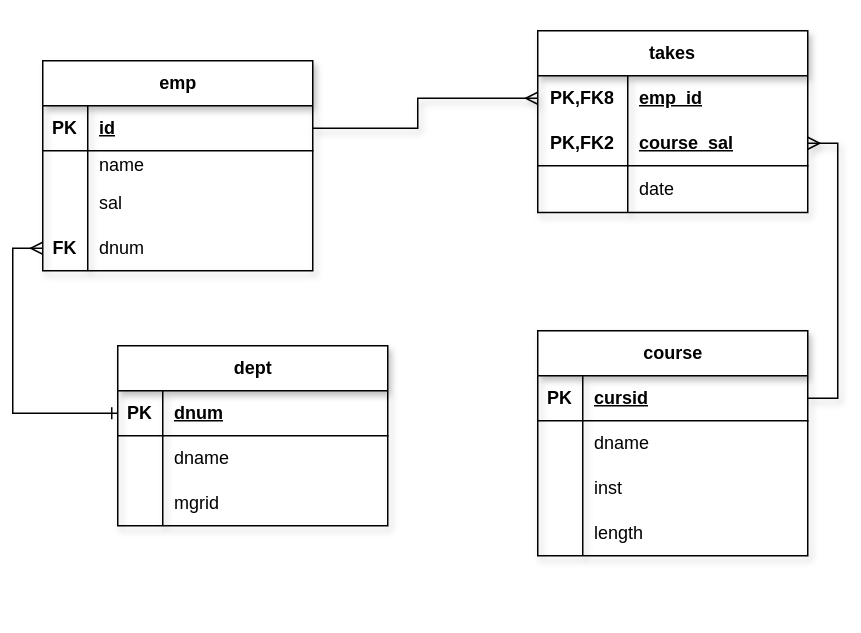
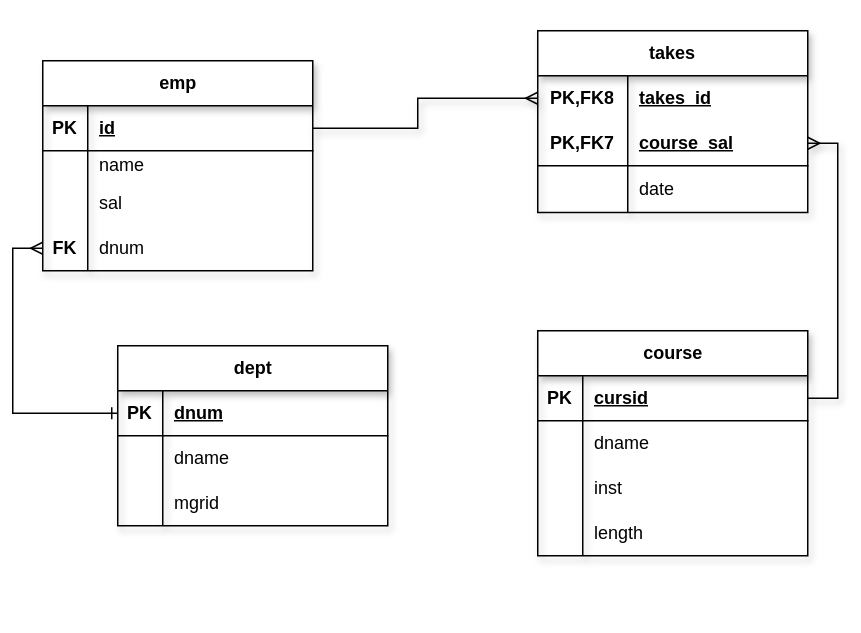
  <mxCell id="0" />
  <mxCell id="1" parent="0" />
  <mxCell id="2" value="takes" style="shape=table;startSize=30;container=1;collapsible=1;childLayout=tableLayout;fixedRows=1;rowLines=0;fontStyle=1;align=center;resizeLast=1;html=1;whiteSpace=wrap;shadow=1;" vertex="1" parent="1"><mxGeometry x="350" y="20" width="180" height="121.241" as="geometry" /></mxCell>
  <mxCell id="3" value="" style="shape=tableRow;horizontal=0;startSize=0;swimlaneHead=0;swimlaneBody=0;fillColor=none;collapsible=0;dropTarget=0;points=[[0,0.5],[1,0.5]];portConstraint=eastwest;top=0;left=0;right=0;bottom=0;html=1;" vertex="1" parent="2"><mxGeometry y="30" width="180" height="30" as="geometry" /></mxCell>
  <mxCell id="4" value="PK,FK8" style="shape=partialRectangle;connectable=0;fillColor=none;top=0;left=0;bottom=0;right=0;fontStyle=1;overflow=hidden;html=1;whiteSpace=wrap;" vertex="1" parent="3"><mxGeometry width="60" height="30" as="geometry"><mxRectangle width="60" height="30" as="alternateBounds" /></mxGeometry></mxCell>
- <mxCell id="5" value="emp_id" style="shape=partialRectangle;connectable=0;fillColor=none;top=0;left=0;bottom=0;right=0;align=left;spacingLeft=6;fontStyle=5;overflow=hidden;html=1;whiteSpace=wrap;" vertex="1" parent="3"><mxGeometry x="60" width="120" height="30" as="geometry"><mxRectangle width="120" height="30" as="alternateBounds" /></mxGeometry></mxCell>
+ <mxCell id="5" value="takes_id" style="shape=partialRectangle;connectable=0;fillColor=none;top=0;left=0;bottom=0;right=0;align=left;spacingLeft=6;fontStyle=5;overflow=hidden;html=1;whiteSpace=wrap;" vertex="1" parent="3"><mxGeometry x="60" width="120" height="30" as="geometry"><mxRectangle width="120" height="30" as="alternateBounds" /></mxGeometry></mxCell>
  <mxCell id="6" value="" style="shape=tableRow;horizontal=0;startSize=0;swimlaneHead=0;swimlaneBody=0;fillColor=none;collapsible=0;dropTarget=0;points=[[0,0.5],[1,0.5]];portConstraint=eastwest;top=0;left=0;right=0;bottom=1;html=1;" vertex="1" parent="2"><mxGeometry y="60" width="180" height="30" as="geometry" /></mxCell>
- <mxCell id="7" value="PK,FK2" style="shape=partialRectangle;connectable=0;fillColor=none;top=0;left=0;bottom=0;right=0;fontStyle=1;overflow=hidden;html=1;whiteSpace=wrap;" vertex="1" parent="6"><mxGeometry width="60" height="30" as="geometry"><mxRectangle width="60" height="30" as="alternateBounds" /></mxGeometry></mxCell>
+ <mxCell id="7" value="PK,FK7" style="shape=partialRectangle;connectable=0;fillColor=none;top=0;left=0;bottom=0;right=0;fontStyle=1;overflow=hidden;html=1;whiteSpace=wrap;" vertex="1" parent="6"><mxGeometry width="60" height="30" as="geometry"><mxRectangle width="60" height="30" as="alternateBounds" /></mxGeometry></mxCell>
  <mxCell id="8" value="course_sal" style="shape=partialRectangle;connectable=0;fillColor=none;top=0;left=0;bottom=0;right=0;align=left;spacingLeft=6;fontStyle=5;overflow=hidden;html=1;whiteSpace=wrap;" vertex="1" parent="6"><mxGeometry x="60" width="120" height="30" as="geometry"><mxRectangle width="120" height="30" as="alternateBounds" /></mxGeometry></mxCell>
  <mxCell id="9" value="" style="shape=tableRow;horizontal=0;startSize=0;swimlaneHead=0;swimlaneBody=0;fillColor=none;collapsible=0;dropTarget=0;points=[[0,0.5],[1,0.5]];portConstraint=eastwest;top=0;left=0;right=0;bottom=0;html=1;" vertex="1" parent="2"><mxGeometry y="90" width="180" height="31" as="geometry" /></mxCell>
  <mxCell id="10" value="" style="shape=partialRectangle;connectable=0;fillColor=none;top=0;left=0;bottom=0;right=0;editable=1;overflow=hidden;html=1;whiteSpace=wrap;" vertex="1" parent="9"><mxGeometry width="60" height="31" as="geometry"><mxRectangle width="60" height="31" as="alternateBounds" /></mxGeometry></mxCell>
  <mxCell id="11" value="date" style="shape=partialRectangle;connectable=0;fillColor=none;top=0;left=0;bottom=0;right=0;align=left;spacingLeft=6;overflow=hidden;html=1;whiteSpace=wrap;" vertex="1" parent="9"><mxGeometry x="60" width="120" height="31" as="geometry"><mxRectangle width="120" height="31" as="alternateBounds" /></mxGeometry></mxCell>
  <mxCell id="12" value="" style="group;shadow=0;glass=0;rounded=0;arcSize=0;" vertex="1" connectable="0" parent="1"><mxGeometry x="20" y="40" width="180" height="180" as="geometry" /></mxCell>
  <mxCell id="13" value="" style="group;shadow=1;" vertex="1" connectable="0" parent="12"><mxGeometry width="180" height="180" as="geometry" /></mxCell>
  <mxCell id="14" value="" style="group" vertex="1" connectable="0" parent="13"><mxGeometry width="180" height="180" as="geometry" /></mxCell>
  <mxCell id="15" value="emp" style="shape=table;startSize=30;container=1;collapsible=1;childLayout=tableLayout;fixedRows=1;rowLines=0;fontStyle=1;align=center;resizeLast=1;html=1;shadow=1;rounded=0;" vertex="1" parent="14"><mxGeometry width="180" height="140" as="geometry" /></mxCell>
  <mxCell id="16" value="" style="shape=tableRow;horizontal=0;startSize=0;swimlaneHead=0;swimlaneBody=0;fillColor=none;collapsible=0;dropTarget=0;points=[[0,0.5],[1,0.5]];portConstraint=eastwest;top=0;left=0;right=0;bottom=1;" vertex="1" parent="15"><mxGeometry y="30" width="180" height="30" as="geometry" /></mxCell>
  <mxCell id="17" value="PK" style="shape=partialRectangle;connectable=0;fillColor=none;top=0;left=0;bottom=0;right=0;fontStyle=1;overflow=hidden;whiteSpace=wrap;html=1;" vertex="1" parent="16"><mxGeometry width="30" height="30" as="geometry"><mxRectangle width="30" height="30" as="alternateBounds" /></mxGeometry></mxCell>
  <mxCell id="18" value="id" style="shape=partialRectangle;connectable=0;fillColor=none;top=0;left=0;bottom=0;right=0;align=left;spacingLeft=6;fontStyle=5;overflow=hidden;whiteSpace=wrap;html=1;" vertex="1" parent="16"><mxGeometry x="30" width="150" height="30" as="geometry"><mxRectangle width="150" height="30" as="alternateBounds" /></mxGeometry></mxCell>
  <mxCell id="19" value="" style="shape=tableRow;horizontal=0;startSize=0;swimlaneHead=0;swimlaneBody=0;fillColor=none;collapsible=0;dropTarget=0;points=[[0,0.5],[1,0.5]];portConstraint=eastwest;top=0;left=0;right=0;bottom=0;" vertex="1" parent="15"><mxGeometry y="60" width="180" height="20" as="geometry" /></mxCell>
  <mxCell id="20" value="" style="shape=partialRectangle;connectable=0;fillColor=none;top=0;left=0;bottom=0;right=0;editable=1;overflow=hidden;whiteSpace=wrap;html=1;" vertex="1" parent="19"><mxGeometry width="30" height="20" as="geometry"><mxRectangle width="30" height="20" as="alternateBounds" /></mxGeometry></mxCell>
  <mxCell id="21" value="name" style="shape=partialRectangle;connectable=0;fillColor=none;top=0;left=0;bottom=0;right=0;align=left;spacingLeft=6;overflow=hidden;whiteSpace=wrap;html=1;" vertex="1" parent="19"><mxGeometry x="30" width="150" height="20" as="geometry"><mxRectangle width="150" height="20" as="alternateBounds" /></mxGeometry></mxCell>
  <mxCell id="22" value="" style="shape=tableRow;horizontal=0;startSize=0;swimlaneHead=0;swimlaneBody=0;fillColor=none;collapsible=0;dropTarget=0;points=[[0,0.5],[1,0.5]];portConstraint=eastwest;top=0;left=0;right=0;bottom=0;" vertex="1" parent="15"><mxGeometry y="80" width="180" height="30" as="geometry" /></mxCell>
  <mxCell id="23" value="" style="shape=partialRectangle;connectable=0;fillColor=none;top=0;left=0;bottom=0;right=0;editable=1;overflow=hidden;whiteSpace=wrap;html=1;" vertex="1" parent="22"><mxGeometry width="30" height="30" as="geometry"><mxRectangle width="30" height="30" as="alternateBounds" /></mxGeometry></mxCell>
  <mxCell id="24" value="sal" style="shape=partialRectangle;connectable=0;fillColor=none;top=0;left=0;bottom=0;right=0;align=left;spacingLeft=6;overflow=hidden;whiteSpace=wrap;html=1;" vertex="1" parent="22"><mxGeometry x="30" width="150" height="30" as="geometry"><mxRectangle width="150" height="30" as="alternateBounds" /></mxGeometry></mxCell>
  <mxCell id="25" value="" style="shape=tableRow;horizontal=0;startSize=0;swimlaneHead=0;swimlaneBody=0;fillColor=none;collapsible=0;dropTarget=0;points=[[0,0.5],[1,0.5]];portConstraint=eastwest;top=0;left=0;right=0;bottom=0;" vertex="1" parent="15"><mxGeometry y="110" width="180" height="30" as="geometry" /></mxCell>
  <mxCell id="26" value="&lt;b&gt;FK&lt;/b&gt;" style="shape=partialRectangle;connectable=0;fillColor=none;top=0;left=0;bottom=0;right=0;fontStyle=0;overflow=hidden;whiteSpace=wrap;html=1;" vertex="1" parent="25"><mxGeometry width="30" height="30" as="geometry"><mxRectangle width="30" height="30" as="alternateBounds" /></mxGeometry></mxCell>
  <mxCell id="27" value="dnum" style="shape=partialRectangle;connectable=0;fillColor=none;top=0;left=0;bottom=0;right=0;align=left;spacingLeft=6;fontStyle=0;overflow=hidden;whiteSpace=wrap;html=1;" vertex="1" parent="25"><mxGeometry x="30" width="150" height="30" as="geometry"><mxRectangle width="150" height="30" as="alternateBounds" /></mxGeometry></mxCell>
  <mxCell id="28" value="" style="group;shadow=1;rounded=1;arcSize=50;" vertex="1" connectable="0" parent="1"><mxGeometry x="350" y="220" width="180" height="180" as="geometry" /></mxCell>
  <mxCell id="29" value="" style="group;shadow=1;" vertex="1" connectable="0" parent="28"><mxGeometry width="180" height="180" as="geometry" /></mxCell>
  <mxCell id="30" value="" style="group" vertex="1" connectable="0" parent="29"><mxGeometry width="180" height="180" as="geometry" /></mxCell>
  <mxCell id="31" value="course" style="shape=table;startSize=30;container=1;collapsible=1;childLayout=tableLayout;fixedRows=1;rowLines=0;fontStyle=1;align=center;resizeLast=1;html=1;shadow=1;" vertex="1" parent="30"><mxGeometry width="180" height="150" as="geometry" /></mxCell>
  <mxCell id="32" value="" style="shape=tableRow;horizontal=0;startSize=0;swimlaneHead=0;swimlaneBody=0;fillColor=none;collapsible=0;dropTarget=0;points=[[0,0.5],[1,0.5]];portConstraint=eastwest;top=0;left=0;right=0;bottom=1;" vertex="1" parent="31"><mxGeometry y="30" width="180" height="30" as="geometry" /></mxCell>
  <mxCell id="33" value="PK" style="shape=partialRectangle;connectable=0;fillColor=none;top=0;left=0;bottom=0;right=0;fontStyle=1;overflow=hidden;whiteSpace=wrap;html=1;" vertex="1" parent="32"><mxGeometry width="30" height="30" as="geometry"><mxRectangle width="30" height="30" as="alternateBounds" /></mxGeometry></mxCell>
  <mxCell id="34" value="cursid" style="shape=partialRectangle;connectable=0;fillColor=none;top=0;left=0;bottom=0;right=0;align=left;spacingLeft=6;fontStyle=5;overflow=hidden;whiteSpace=wrap;html=1;shadow=1;" vertex="1" parent="32"><mxGeometry x="30" width="150" height="30" as="geometry"><mxRectangle width="150" height="30" as="alternateBounds" /></mxGeometry></mxCell>
  <mxCell id="35" value="" style="shape=tableRow;horizontal=0;startSize=0;swimlaneHead=0;swimlaneBody=0;fillColor=none;collapsible=0;dropTarget=0;points=[[0,0.5],[1,0.5]];portConstraint=eastwest;top=0;left=0;right=0;bottom=0;" vertex="1" parent="31"><mxGeometry y="60" width="180" height="30" as="geometry" /></mxCell>
  <mxCell id="36" value="" style="shape=partialRectangle;connectable=0;fillColor=none;top=0;left=0;bottom=0;right=0;editable=1;overflow=hidden;whiteSpace=wrap;html=1;" vertex="1" parent="35"><mxGeometry width="30" height="30" as="geometry"><mxRectangle width="30" height="30" as="alternateBounds" /></mxGeometry></mxCell>
  <mxCell id="37" value="dname" style="shape=partialRectangle;connectable=0;fillColor=none;top=0;left=0;bottom=0;right=0;align=left;spacingLeft=6;overflow=hidden;whiteSpace=wrap;html=1;shadow=1;" vertex="1" parent="35"><mxGeometry x="30" width="150" height="30" as="geometry"><mxRectangle width="150" height="30" as="alternateBounds" /></mxGeometry></mxCell>
  <mxCell id="38" value="" style="shape=tableRow;horizontal=0;startSize=0;swimlaneHead=0;swimlaneBody=0;fillColor=none;collapsible=0;dropTarget=0;points=[[0,0.5],[1,0.5]];portConstraint=eastwest;top=0;left=0;right=0;bottom=0;" vertex="1" parent="31"><mxGeometry y="90" width="180" height="30" as="geometry" /></mxCell>
  <mxCell id="39" value="" style="shape=partialRectangle;connectable=0;fillColor=none;top=0;left=0;bottom=0;right=0;editable=1;overflow=hidden;whiteSpace=wrap;html=1;" vertex="1" parent="38"><mxGeometry width="30" height="30" as="geometry"><mxRectangle width="30" height="30" as="alternateBounds" /></mxGeometry></mxCell>
  <mxCell id="40" value="inst" style="shape=partialRectangle;connectable=0;fillColor=none;top=0;left=0;bottom=0;right=0;align=left;spacingLeft=6;overflow=hidden;whiteSpace=wrap;html=1;" vertex="1" parent="38"><mxGeometry x="30" width="150" height="30" as="geometry"><mxRectangle width="150" height="30" as="alternateBounds" /></mxGeometry></mxCell>
  <mxCell id="41" value="" style="shape=tableRow;horizontal=0;startSize=0;swimlaneHead=0;swimlaneBody=0;fillColor=none;collapsible=0;dropTarget=0;points=[[0,0.5],[1,0.5]];portConstraint=eastwest;top=0;left=0;right=0;bottom=0;" vertex="1" parent="31"><mxGeometry y="120" width="180" height="30" as="geometry" /></mxCell>
  <mxCell id="42" value="" style="shape=partialRectangle;connectable=0;fillColor=none;top=0;left=0;bottom=0;right=0;fontStyle=0;overflow=hidden;whiteSpace=wrap;html=1;" vertex="1" parent="41"><mxGeometry width="30" height="30" as="geometry"><mxRectangle width="30" height="30" as="alternateBounds" /></mxGeometry></mxCell>
  <mxCell id="43" value="length" style="shape=partialRectangle;connectable=0;fillColor=none;top=0;left=0;bottom=0;right=0;align=left;spacingLeft=6;fontStyle=0;overflow=hidden;whiteSpace=wrap;html=1;" vertex="1" parent="41"><mxGeometry x="30" width="150" height="30" as="geometry"><mxRectangle width="150" height="30" as="alternateBounds" /></mxGeometry></mxCell>
  <mxCell id="44" style="edgeStyle=orthogonalEdgeStyle;rounded=0;orthogonalLoop=1;jettySize=auto;html=1;endArrow=ERmany;endFill=0;entryX=0;entryY=0.5;entryDx=0;entryDy=0;exitX=1;exitY=0.5;exitDx=0;exitDy=0;shadow=1;" edge="1" parent="1" source="16" target="3"><mxGeometry relative="1" as="geometry"><mxPoint x="340" y="90" as="sourcePoint" /><Array as="points"><mxPoint x="270" y="85" /><mxPoint x="270" y="65" /></Array></mxGeometry></mxCell>
  <mxCell id="45" value="dept" style="shape=table;startSize=30;container=1;collapsible=1;childLayout=tableLayout;fixedRows=1;rowLines=0;fontStyle=1;align=center;resizeLast=1;html=1;shadow=1;" vertex="1" parent="1"><mxGeometry x="70" y="230" width="180" height="120" as="geometry" /></mxCell>
  <mxCell id="46" value="" style="shape=tableRow;horizontal=0;startSize=0;swimlaneHead=0;swimlaneBody=0;fillColor=none;collapsible=0;dropTarget=0;points=[[0,0.5],[1,0.5]];portConstraint=eastwest;top=0;left=0;right=0;bottom=1;" vertex="1" parent="45"><mxGeometry y="30" width="180" height="30" as="geometry" /></mxCell>
  <mxCell id="47" value="PK" style="shape=partialRectangle;connectable=0;fillColor=none;top=0;left=0;bottom=0;right=0;fontStyle=1;overflow=hidden;whiteSpace=wrap;html=1;" vertex="1" parent="46"><mxGeometry width="30" height="30" as="geometry"><mxRectangle width="30" height="30" as="alternateBounds" /></mxGeometry></mxCell>
  <mxCell id="48" value="dnum" style="shape=partialRectangle;connectable=0;fillColor=none;top=0;left=0;bottom=0;right=0;align=left;spacingLeft=6;fontStyle=5;overflow=hidden;whiteSpace=wrap;html=1;" vertex="1" parent="46"><mxGeometry x="30" width="150" height="30" as="geometry"><mxRectangle width="150" height="30" as="alternateBounds" /></mxGeometry></mxCell>
  <mxCell id="49" value="" style="shape=tableRow;horizontal=0;startSize=0;swimlaneHead=0;swimlaneBody=0;fillColor=none;collapsible=0;dropTarget=0;points=[[0,0.5],[1,0.5]];portConstraint=eastwest;top=0;left=0;right=0;bottom=0;" vertex="1" parent="45"><mxGeometry y="60" width="180" height="30" as="geometry" /></mxCell>
  <mxCell id="50" value="" style="shape=partialRectangle;connectable=0;fillColor=none;top=0;left=0;bottom=0;right=0;editable=1;overflow=hidden;whiteSpace=wrap;html=1;" vertex="1" parent="49"><mxGeometry width="30" height="30" as="geometry"><mxRectangle width="30" height="30" as="alternateBounds" /></mxGeometry></mxCell>
  <mxCell id="51" value="dname" style="shape=partialRectangle;connectable=0;fillColor=none;top=0;left=0;bottom=0;right=0;align=left;spacingLeft=6;overflow=hidden;whiteSpace=wrap;html=1;" vertex="1" parent="49"><mxGeometry x="30" width="150" height="30" as="geometry"><mxRectangle width="150" height="30" as="alternateBounds" /></mxGeometry></mxCell>
  <mxCell id="52" value="" style="shape=tableRow;horizontal=0;startSize=0;swimlaneHead=0;swimlaneBody=0;fillColor=none;collapsible=0;dropTarget=0;points=[[0,0.5],[1,0.5]];portConstraint=eastwest;top=0;left=0;right=0;bottom=0;" vertex="1" parent="45"><mxGeometry y="90" width="180" height="30" as="geometry" /></mxCell>
  <mxCell id="53" value="" style="shape=partialRectangle;connectable=0;fillColor=none;top=0;left=0;bottom=0;right=0;editable=1;overflow=hidden;whiteSpace=wrap;html=1;" vertex="1" parent="52"><mxGeometry width="30" height="30" as="geometry"><mxRectangle width="30" height="30" as="alternateBounds" /></mxGeometry></mxCell>
  <mxCell id="54" value="mgrid" style="shape=partialRectangle;connectable=0;fillColor=none;top=0;left=0;bottom=0;right=0;align=left;spacingLeft=6;overflow=hidden;whiteSpace=wrap;html=1;" vertex="1" parent="52"><mxGeometry x="30" width="150" height="30" as="geometry"><mxRectangle width="150" height="30" as="alternateBounds" /></mxGeometry></mxCell>
  <mxCell id="55" style="edgeStyle=orthogonalEdgeStyle;rounded=0;orthogonalLoop=1;jettySize=auto;html=1;exitX=1;exitY=0.5;exitDx=0;exitDy=0;entryX=1;entryY=0.5;entryDx=0;entryDy=0;endArrow=ERmany;endFill=0;shadow=1;" edge="1" parent="1" source="32" target="6"><mxGeometry relative="1" as="geometry" /></mxCell>
  <mxCell id="56" style="edgeStyle=orthogonalEdgeStyle;rounded=0;orthogonalLoop=1;jettySize=auto;html=1;exitX=0;exitY=0.5;exitDx=0;exitDy=0;entryX=0;entryY=0.5;entryDx=0;entryDy=0;startArrow=ERmany;startFill=0;endArrow=ERone;endFill=0;" edge="1" parent="1" source="25" target="46"><mxGeometry relative="1" as="geometry" /></mxCell>
